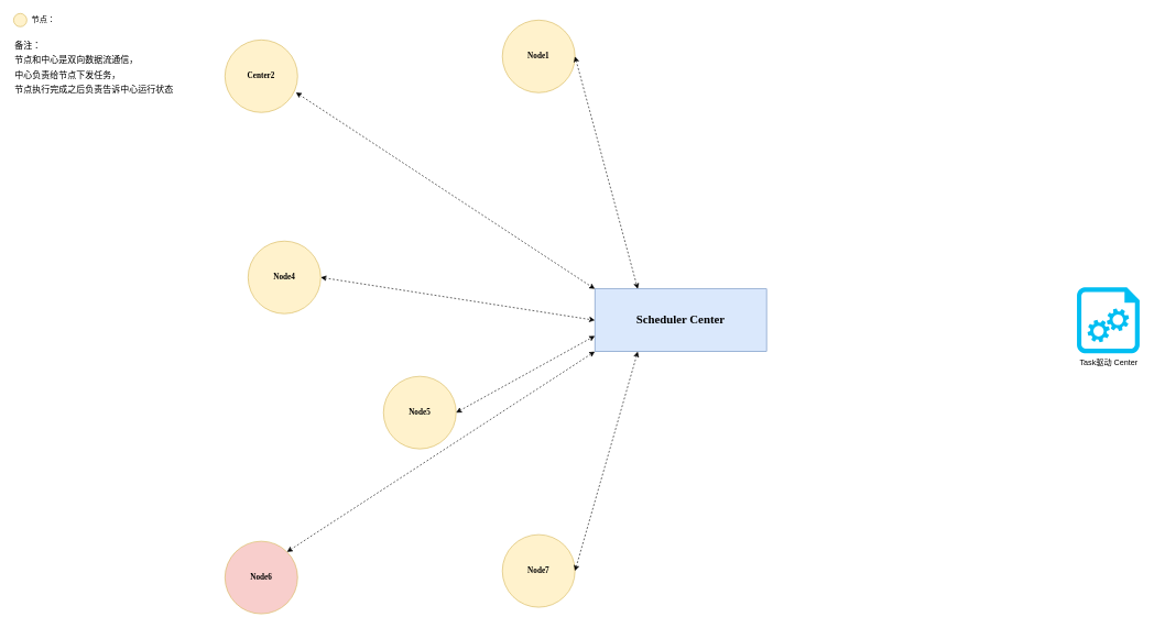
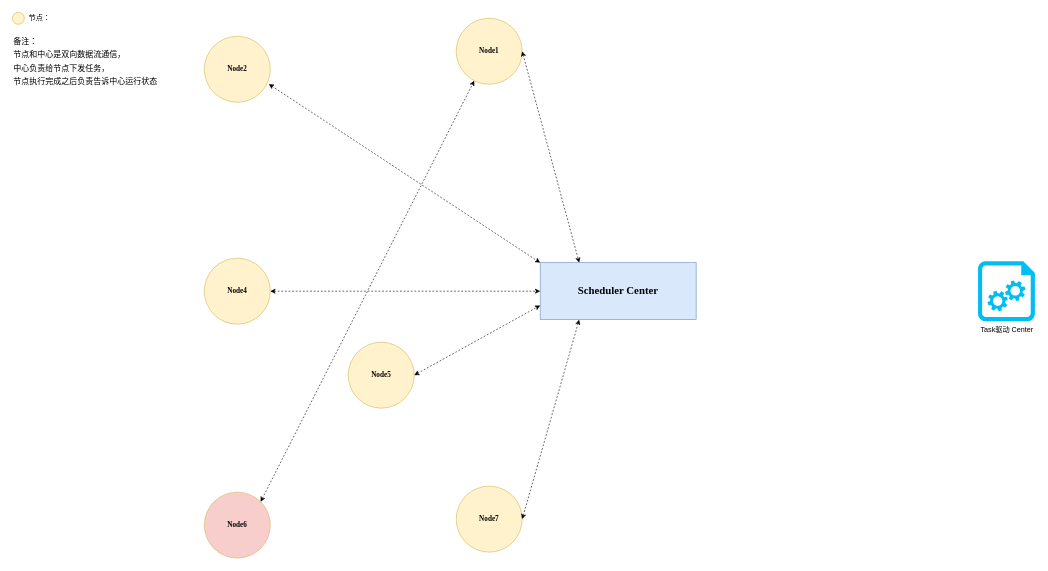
  <mxCell id="0" />
  <mxCell id="1" parent="0" />
- <mxCell id="2" value="&lt;h4&gt;&lt;font face=&quot;Verdana&quot;&gt;Node4&lt;/font&gt;&lt;/h4&gt;" style="ellipse;whiteSpace=wrap;html=1;aspect=fixed;fillColor=#fff2cc;strokeColor=#d6b656;" vertex="1" parent="1"><mxGeometry x="375" y="365" width="110" height="110" as="geometry" /></mxCell>
+ <mxCell id="2" value="&lt;h4&gt;&lt;font face=&quot;Verdana&quot;&gt;Node4&lt;/font&gt;&lt;/h4&gt;" style="ellipse;whiteSpace=wrap;html=1;aspect=fixed;fillColor=#fff2cc;strokeColor=#d6b656;" vertex="1" parent="1"><mxGeometry x="340" y="430" width="110" height="110" as="geometry" /></mxCell>
  <mxCell id="3" value="&lt;h4&gt;&lt;font face=&quot;Verdana&quot;&gt;Node5&lt;/font&gt;&lt;/h4&gt;" style="ellipse;whiteSpace=wrap;html=1;aspect=fixed;fillColor=#fff2cc;strokeColor=#d6b656;" vertex="1" parent="1"><mxGeometry x="580" y="570" width="110" height="110" as="geometry" /></mxCell>
- <mxCell id="4" value="&lt;h4&gt;&lt;font face=&quot;Verdana&quot;&gt;Center2&lt;/font&gt;&lt;/h4&gt;" style="ellipse;whiteSpace=wrap;html=1;aspect=fixed;fillColor=#fff2cc;strokeColor=#d6b656;" vertex="1" parent="1"><mxGeometry x="340" y="60" width="110" height="110" as="geometry" /></mxCell>
+ <mxCell id="4" value="&lt;h4&gt;&lt;font face=&quot;Verdana&quot;&gt;Node2&lt;/font&gt;&lt;/h4&gt;" style="ellipse;whiteSpace=wrap;html=1;aspect=fixed;fillColor=#fff2cc;strokeColor=#d6b656;" vertex="1" parent="1"><mxGeometry x="340" y="60" width="110" height="110" as="geometry" /></mxCell>
  <mxCell id="5" value="&lt;h4&gt;&lt;font face=&quot;Verdana&quot;&gt;Node1&lt;/font&gt;&lt;/h4&gt;" style="ellipse;whiteSpace=wrap;html=1;aspect=fixed;strokeColor=#d6b656;fillColor=#fff2cc;" vertex="1" parent="1"><mxGeometry x="760" y="30" width="110" height="110" as="geometry" /></mxCell>
  <mxCell id="6" value="&lt;h4&gt;&lt;font face=&quot;Verdana&quot;&gt;Node6&lt;/font&gt;&lt;/h4&gt;" style="ellipse;whiteSpace=wrap;html=1;aspect=fixed;fillColor=#f8cecc;strokeColor=#d6b656;" vertex="1" parent="1"><mxGeometry x="340" y="820" width="110" height="110" as="geometry" /></mxCell>
  <mxCell id="7" value="&lt;h4&gt;&lt;font face=&quot;Verdana&quot;&gt;Node7&lt;/font&gt;&lt;/h4&gt;" style="ellipse;whiteSpace=wrap;html=1;aspect=fixed;fillColor=#fff2cc;strokeColor=#d6b656;" vertex="1" parent="1"><mxGeometry x="760" y="810" width="110" height="110" as="geometry" /></mxCell>
  <mxCell id="8" value="&lt;h2&gt;&lt;font face=&quot;Times New Roman&quot;&gt;Scheduler Center&lt;/font&gt;&lt;/h2&gt;" style="rounded=0;whiteSpace=wrap;html=1;fillColor=#dae8fc;strokeColor=#6c8ebf;" vertex="1" parent="1"><mxGeometry x="900" y="437.5" width="260" height="95" as="geometry" /></mxCell>
  <mxCell id="9" style="edgeStyle=orthogonalEdgeStyle;rounded=0;orthogonalLoop=1;jettySize=auto;html=1;exitX=0.5;exitY=1;exitDx=0;exitDy=0;" edge="1" parent="1" source="4" target="4"><mxGeometry relative="1" as="geometry" /></mxCell>
  <mxCell id="10" value="&lt;h4&gt;&lt;br&gt;&lt;/h4&gt;" style="ellipse;whiteSpace=wrap;html=1;aspect=fixed;strokeColor=#d6b656;fillColor=#fff2cc;" vertex="1" parent="1"><mxGeometry x="20" y="20" width="20" height="20" as="geometry" /></mxCell>
  <mxCell id="11" value="节点：" style="text;html=1;align=center;verticalAlign=middle;resizable=0;points=[];autosize=1;" vertex="1" parent="1"><mxGeometry x="40" y="20" width="50" height="20" as="geometry" /></mxCell>
  <mxCell id="12" value="&lt;font style=&quot;font-size: 16px&quot;&gt;&lt;sup&gt;备注：&lt;br&gt;节点和中心是双向数据流通信，&lt;br&gt;中心负责给节点下发任务，&lt;br&gt;节点执行完成之后负责告诉中心运行状态&lt;/sup&gt;&lt;/font&gt;" style="text;html=1;align=left;verticalAlign=middle;resizable=0;points=[];autosize=1;" vertex="1" parent="1"><mxGeometry x="20" y="60" width="260" height="90" as="geometry" /></mxCell>
  <mxCell id="13" value="" style="endArrow=classic;startArrow=classic;html=1;dashed=1;entryX=0.25;entryY=0;entryDx=0;entryDy=0;exitX=1;exitY=0.5;exitDx=0;exitDy=0;" edge="1" parent="1" source="5" target="8"><mxGeometry width="50" height="50" relative="1" as="geometry"><mxPoint x="880" y="350" as="sourcePoint" /><mxPoint x="930" y="300" as="targetPoint" /></mxGeometry></mxCell>
  <mxCell id="14" value="" style="endArrow=classic;startArrow=classic;html=1;dashed=1;entryX=0;entryY=0;entryDx=0;entryDy=0;exitX=0.977;exitY=0.724;exitDx=0;exitDy=0;exitPerimeter=0;" edge="1" parent="1" source="4" target="8"><mxGeometry width="50" height="50" relative="1" as="geometry"><mxPoint x="850" y="215" as="sourcePoint" /><mxPoint x="1145" y="447.5" as="targetPoint" /></mxGeometry></mxCell>
  <mxCell id="15" value="" style="endArrow=classic;startArrow=classic;html=1;dashed=1;entryX=0;entryY=0.5;entryDx=0;entryDy=0;exitX=1;exitY=0.5;exitDx=0;exitDy=0;" edge="1" parent="1" source="2" target="8"><mxGeometry width="50" height="50" relative="1" as="geometry"><mxPoint x="600" y="345" as="sourcePoint" /><mxPoint x="1080" y="471.25" as="targetPoint" /></mxGeometry></mxCell>
  <mxCell id="16" value="" style="endArrow=classic;startArrow=classic;html=1;dashed=1;entryX=0;entryY=0.75;entryDx=0;entryDy=0;exitX=1;exitY=0.5;exitDx=0;exitDy=0;" edge="1" parent="1" source="3" target="8"><mxGeometry width="50" height="50" relative="1" as="geometry"><mxPoint x="550" y="495" as="sourcePoint" /><mxPoint x="1080" y="495" as="targetPoint" /></mxGeometry></mxCell>
- <mxCell id="17" value="" style="endArrow=classic;startArrow=classic;html=1;dashed=1;entryX=0;entryY=1;entryDx=0;entryDy=0;exitX=1;exitY=0;exitDx=0;exitDy=0;" edge="1" parent="1" source="6" target="8"><mxGeometry width="50" height="50" relative="1" as="geometry"><mxPoint x="583.891" y="606.109" as="sourcePoint" /><mxPoint x="1080" y="518.75" as="targetPoint" /></mxGeometry></mxCell>
+ <mxCell id="17" value="" style="endArrow=classic;startArrow=classic;html=1;dashed=1;exitX=1;exitY=0;exitDx=0;exitDy=0;" edge="1" parent="1" source="6" target="5"><mxGeometry width="50" height="50" relative="1" as="geometry"><mxPoint x="583.891" y="606.109" as="sourcePoint" /><mxPoint x="1080" y="518.75" as="targetPoint" /></mxGeometry></mxCell>
  <mxCell id="18" value="" style="endArrow=classic;startArrow=classic;html=1;dashed=1;entryX=0.25;entryY=1;entryDx=0;entryDy=0;exitX=1;exitY=0.5;exitDx=0;exitDy=0;" edge="1" parent="1" source="7" target="8"><mxGeometry width="50" height="50" relative="1" as="geometry"><mxPoint x="704.187" y="666.407" as="sourcePoint" /><mxPoint x="1080" y="542.5" as="targetPoint" /></mxGeometry></mxCell>
  <mxCell id="19" value="Task驱动 Center" style="verticalLabelPosition=bottom;html=1;verticalAlign=top;align=center;strokeColor=none;fillColor=#00BEF2;shape=mxgraph.azure.startup_task;pointerEvents=1;" vertex="1" parent="1"><mxGeometry x="1630" y="435" width="95" height="100" as="geometry" /></mxCell>
